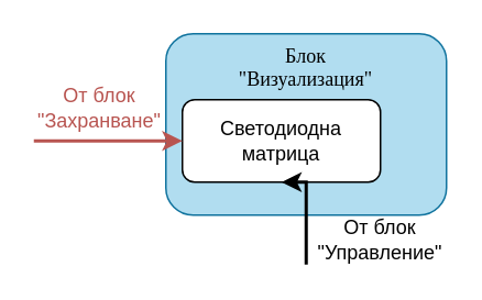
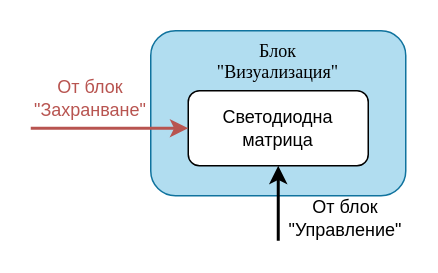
  <mxCell id="0" />
  <mxCell id="1" parent="0" />
  <mxCell id="2" value="Блок &lt;br&gt;&quot;Визуализация&quot;" style="rounded=1;whiteSpace=wrap;html=1;fillColor=#b1ddf0;strokeColor=#10739e;fontFamily=Tahoma;fontStyle=0;verticalAlign=top;" parent="1" vertex="1"><mxGeometry x="100" y="20" width="170" height="110" as="geometry" /></mxCell>
- <mxCell id="3" value="Светодиодна матрица" style="rounded=1;whiteSpace=wrap;html=1;" vertex="1" parent="1"><mxGeometry x="110" y="60" width="120" height="50" as="geometry" /></mxCell>
+ <mxCell id="3" value="Светодиодна матрица" style="rounded=1;whiteSpace=wrap;html=1;" vertex="1" parent="1"><mxGeometry x="125" y="60" width="120" height="50" as="geometry" /></mxCell>
  <mxCell id="4" style="edgeStyle=orthogonalEdgeStyle;rounded=0;orthogonalLoop=1;jettySize=auto;html=1;strokeWidth=2;fontColor=#B85450;strokeColor=#B85450;entryX=0;entryY=0.5;entryDx=0;entryDy=0;" edge="1" parent="1" target="3"><mxGeometry relative="1" as="geometry"><mxPoint x="20" y="85" as="sourcePoint" /><mxPoint x="108" y="65" as="targetPoint" /><Array as="points"><mxPoint x="30" y="85" /><mxPoint x="30" y="85" /></Array></mxGeometry></mxCell>
  <mxCell id="5" value="От блок &quot;Захранване&quot;" style="text;html=1;strokeColor=none;fillColor=none;align=center;verticalAlign=middle;whiteSpace=wrap;rounded=0;fontColor=#B85450;" vertex="1" parent="1"><mxGeometry x="20" y="50" width="80" height="30" as="geometry" /></mxCell>
  <mxCell id="6" style="edgeStyle=orthogonalEdgeStyle;rounded=0;orthogonalLoop=1;jettySize=auto;html=1;strokeColor=#000000;strokeWidth=2;fontColor=#B85450;entryX=0.5;entryY=1;entryDx=0;entryDy=0;" edge="1" parent="1" target="3"><mxGeometry relative="1" as="geometry"><mxPoint x="185" y="160" as="sourcePoint" /><mxPoint x="160" y="150" as="targetPoint" /><Array as="points"><mxPoint x="185" y="160" /><mxPoint x="185" y="160" /></Array></mxGeometry></mxCell>
  <mxCell id="7" value="&lt;font color=&quot;#000000&quot;&gt;От блок &quot;Управление&quot;&lt;/font&gt;" style="text;html=1;strokeColor=none;fillColor=none;align=center;verticalAlign=middle;whiteSpace=wrap;rounded=0;fontColor=#B85450;" vertex="1" parent="1"><mxGeometry x="190" y="130" width="80" height="30" as="geometry" /></mxCell>
